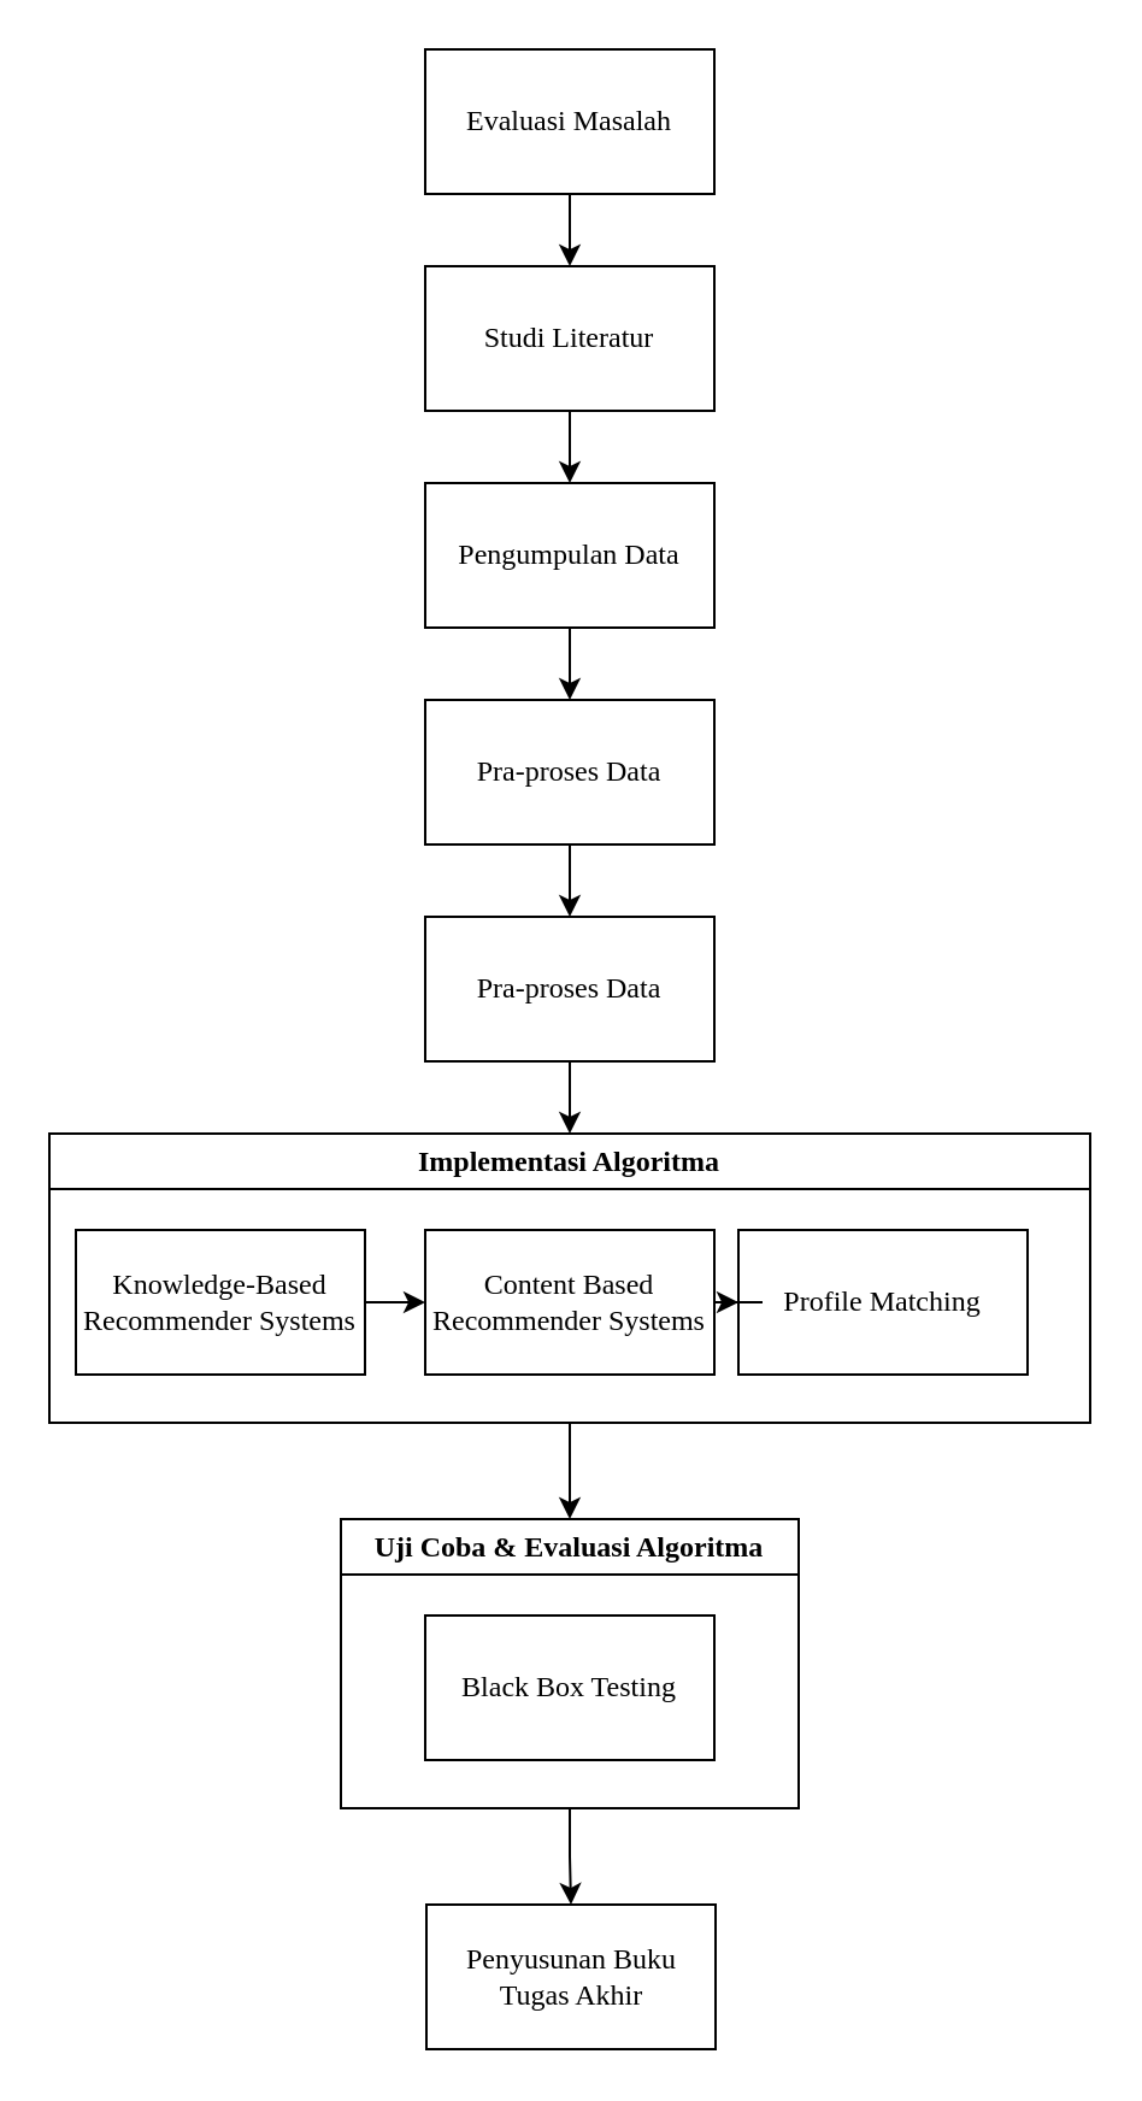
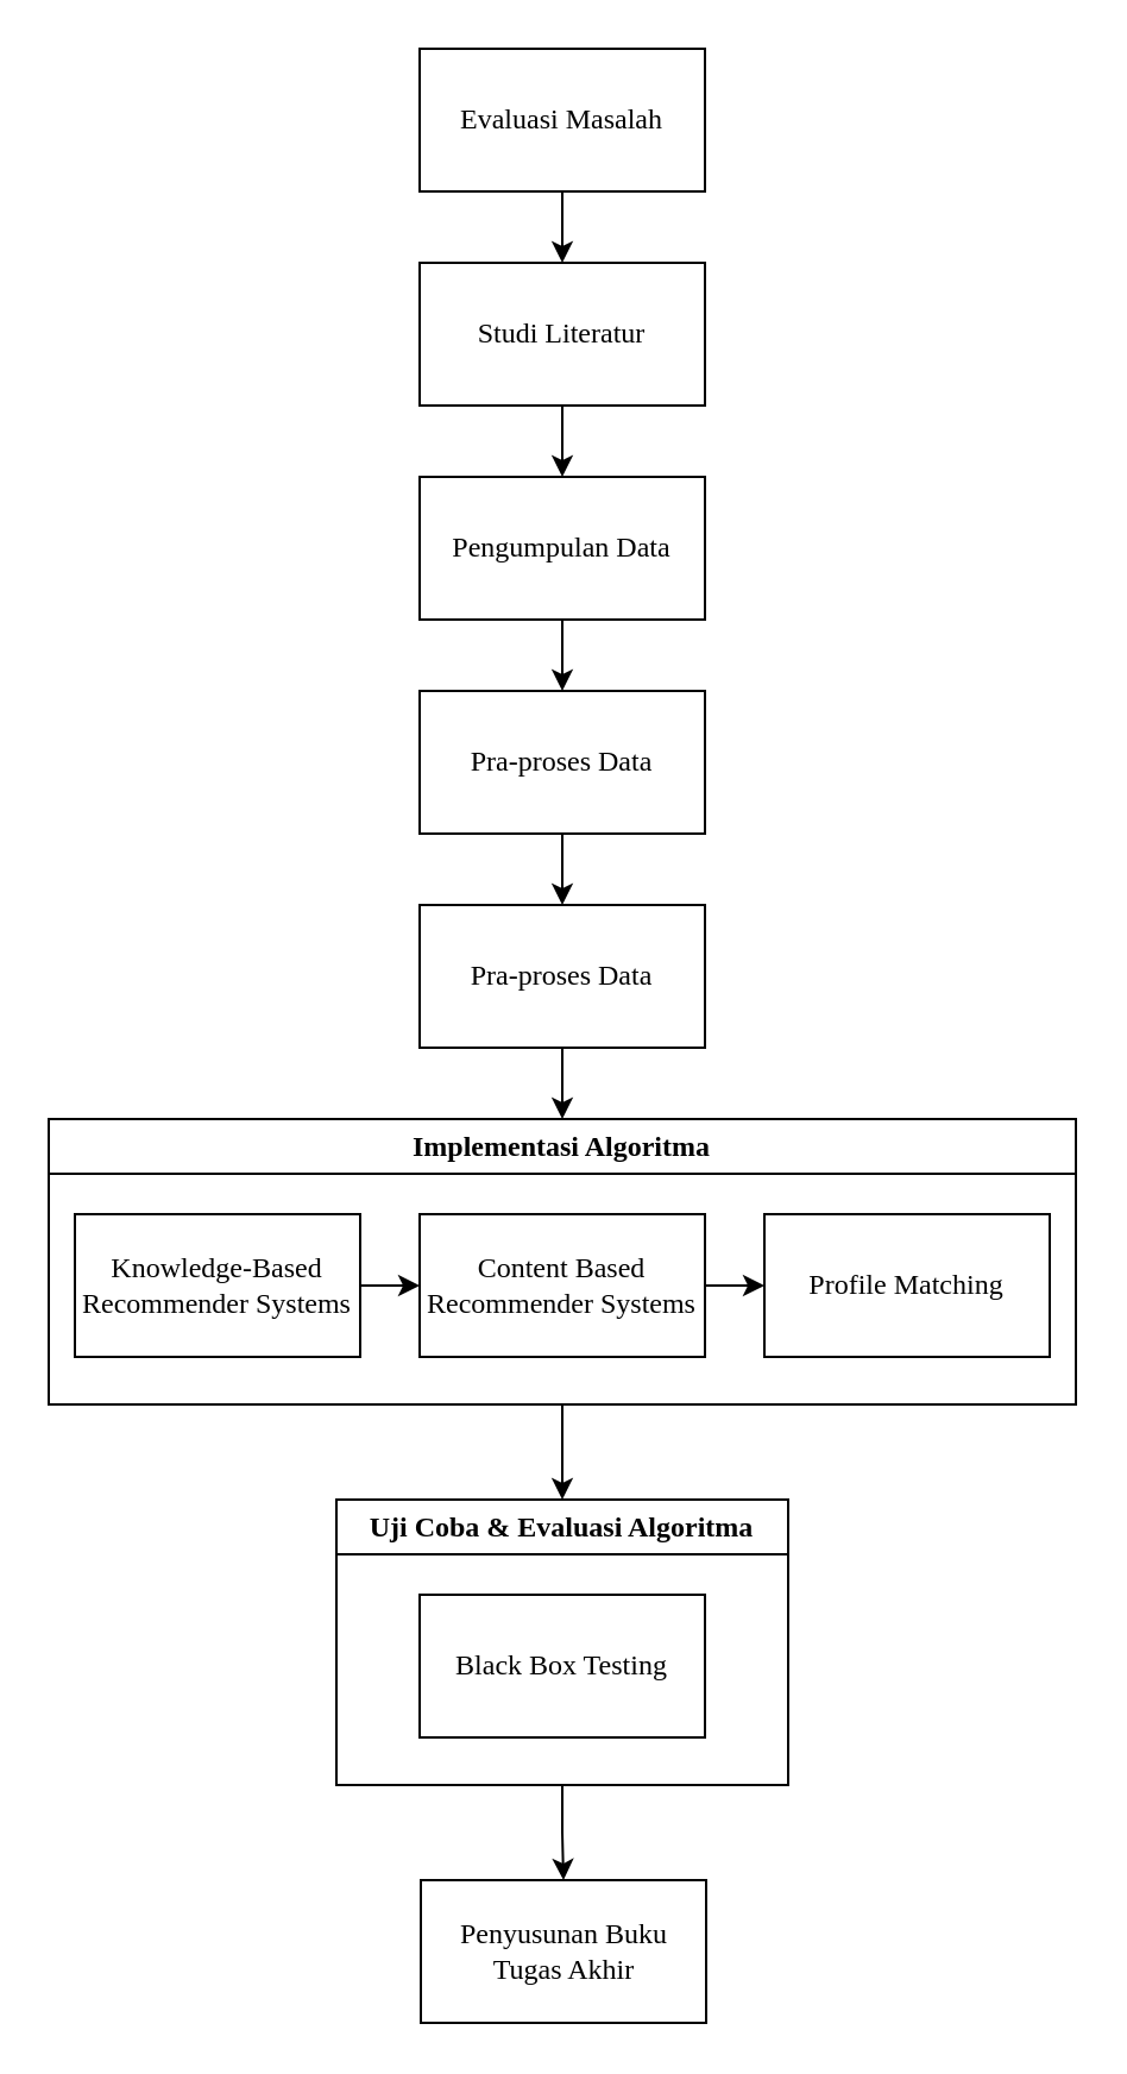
  <mxCell id="0" />
  <mxCell id="1" parent="0" />
  <mxCell id="2" style="edgeStyle=orthogonalEdgeStyle;rounded=0;orthogonalLoop=1;jettySize=auto;html=1;" edge="1" parent="1" source="3" target="5"><mxGeometry relative="1" as="geometry" /></mxCell>
  <mxCell id="3" value="&lt;font face=&quot;Times New Roman&quot;&gt;Evaluasi Masalah&lt;/font&gt;" style="rounded=0;whiteSpace=wrap;html=1;" vertex="1" parent="1"><mxGeometry x="176" y="20" width="120" height="60" as="geometry" /></mxCell>
  <mxCell id="4" style="edgeStyle=orthogonalEdgeStyle;rounded=0;orthogonalLoop=1;jettySize=auto;html=1;" edge="1" parent="1" source="5" target="7"><mxGeometry relative="1" as="geometry" /></mxCell>
  <mxCell id="5" value="&lt;font face=&quot;Times New Roman&quot;&gt;Studi Literatur&lt;/font&gt;" style="rounded=0;whiteSpace=wrap;html=1;" vertex="1" parent="1"><mxGeometry x="176" y="110" width="120" height="60" as="geometry" /></mxCell>
  <mxCell id="6" style="edgeStyle=orthogonalEdgeStyle;rounded=0;orthogonalLoop=1;jettySize=auto;html=1;" edge="1" parent="1" source="7" target="9"><mxGeometry relative="1" as="geometry" /></mxCell>
  <mxCell id="7" value="&lt;font face=&quot;Times New Roman&quot;&gt;Pengumpulan Data&lt;/font&gt;" style="rounded=0;whiteSpace=wrap;html=1;" vertex="1" parent="1"><mxGeometry x="176" y="200" width="120" height="60" as="geometry" /></mxCell>
  <mxCell id="8" style="edgeStyle=orthogonalEdgeStyle;rounded=0;orthogonalLoop=1;jettySize=auto;html=1;" edge="1" parent="1" source="9" target="11"><mxGeometry relative="1" as="geometry" /></mxCell>
  <mxCell id="9" value="&lt;font face=&quot;Times New Roman&quot;&gt;Pra-proses Data&lt;/font&gt;" style="rounded=0;whiteSpace=wrap;html=1;" vertex="1" parent="1"><mxGeometry x="176" y="290" width="120" height="60" as="geometry" /></mxCell>
  <mxCell id="10" style="edgeStyle=orthogonalEdgeStyle;rounded=0;orthogonalLoop=1;jettySize=auto;html=1;" edge="1" parent="1" source="11" target="13"><mxGeometry relative="1" as="geometry" /></mxCell>
  <mxCell id="11" value="&lt;font face=&quot;Times New Roman&quot;&gt;Pra-proses Data&lt;/font&gt;" style="rounded=0;whiteSpace=wrap;html=1;" vertex="1" parent="1"><mxGeometry x="176" y="380" width="120" height="60" as="geometry" /></mxCell>
  <mxCell id="12" style="edgeStyle=orthogonalEdgeStyle;rounded=0;orthogonalLoop=1;jettySize=auto;html=1;entryX=0.5;entryY=0;entryDx=0;entryDy=0;" edge="1" parent="1" source="13" target="20"><mxGeometry relative="1" as="geometry" /></mxCell>
  <mxCell id="13" value="&lt;font face=&quot;Times New Roman&quot;&gt;Implementasi Algoritma&lt;/font&gt;" style="swimlane;whiteSpace=wrap;html=1;" vertex="1" parent="1"><mxGeometry x="20" y="470" width="432" height="120" as="geometry"><mxRectangle x="209" y="440" width="160" height="30" as="alternateBounds" /></mxGeometry></mxCell>
- <mxCell id="14" value="&lt;font face=&quot;Times New Roman&quot;&gt;Profile Matching&lt;/font&gt;" style="rounded=0;whiteSpace=wrap;html=1;" vertex="1" parent="13"><mxGeometry x="286" y="40" width="120" height="60" as="geometry" /></mxCell>
+ <mxCell id="14" value="&lt;font face=&quot;Times New Roman&quot;&gt;Profile Matching&lt;/font&gt;" style="rounded=0;whiteSpace=wrap;html=1;" vertex="1" parent="13"><mxGeometry x="301" y="40" width="120" height="60" as="geometry" /></mxCell>
  <mxCell id="15" style="edgeStyle=orthogonalEdgeStyle;rounded=0;orthogonalLoop=1;jettySize=auto;html=1;entryX=0;entryY=0.5;entryDx=0;entryDy=0;" edge="1" parent="13" source="16" target="14"><mxGeometry relative="1" as="geometry" /></mxCell>
  <mxCell id="16" value="&lt;font face=&quot;Times New Roman&quot;&gt;Content Based Recommender Systems&lt;/font&gt;" style="rounded=0;whiteSpace=wrap;html=1;" vertex="1" parent="13"><mxGeometry x="156" y="40" width="120" height="60" as="geometry" /></mxCell>
  <mxCell id="17" style="edgeStyle=orthogonalEdgeStyle;rounded=0;orthogonalLoop=1;jettySize=auto;html=1;" edge="1" parent="13" source="18" target="16"><mxGeometry relative="1" as="geometry" /></mxCell>
  <mxCell id="18" value="&lt;font face=&quot;Times New Roman&quot;&gt;Knowledge-Based Recommender Systems&lt;/font&gt;" style="rounded=0;whiteSpace=wrap;html=1;" vertex="1" parent="13"><mxGeometry x="11" y="40" width="120" height="60" as="geometry" /></mxCell>
  <mxCell id="19" style="edgeStyle=orthogonalEdgeStyle;rounded=0;orthogonalLoop=1;jettySize=auto;html=1;" edge="1" parent="1" source="20" target="22"><mxGeometry relative="1" as="geometry" /></mxCell>
  <mxCell id="20" value="&lt;font face=&quot;Times New Roman&quot;&gt;Uji Coba &amp;amp; Evaluasi Algoritma&lt;/font&gt;" style="swimlane;whiteSpace=wrap;html=1;" vertex="1" parent="1"><mxGeometry x="141" y="630" width="190" height="120" as="geometry" /></mxCell>
  <mxCell id="21" value="&lt;font face=&quot;Times New Roman&quot;&gt;Black Box Testing&lt;/font&gt;" style="rounded=0;whiteSpace=wrap;html=1;" vertex="1" parent="20"><mxGeometry x="35" y="40" width="120" height="60" as="geometry" /></mxCell>
  <mxCell id="22" value="&lt;font face=&quot;Times New Roman&quot;&gt;Penyusunan Buku Tugas Akhir&lt;/font&gt;" style="rounded=0;whiteSpace=wrap;html=1;" vertex="1" parent="1"><mxGeometry x="176.5" y="790" width="120" height="60" as="geometry" /></mxCell>
